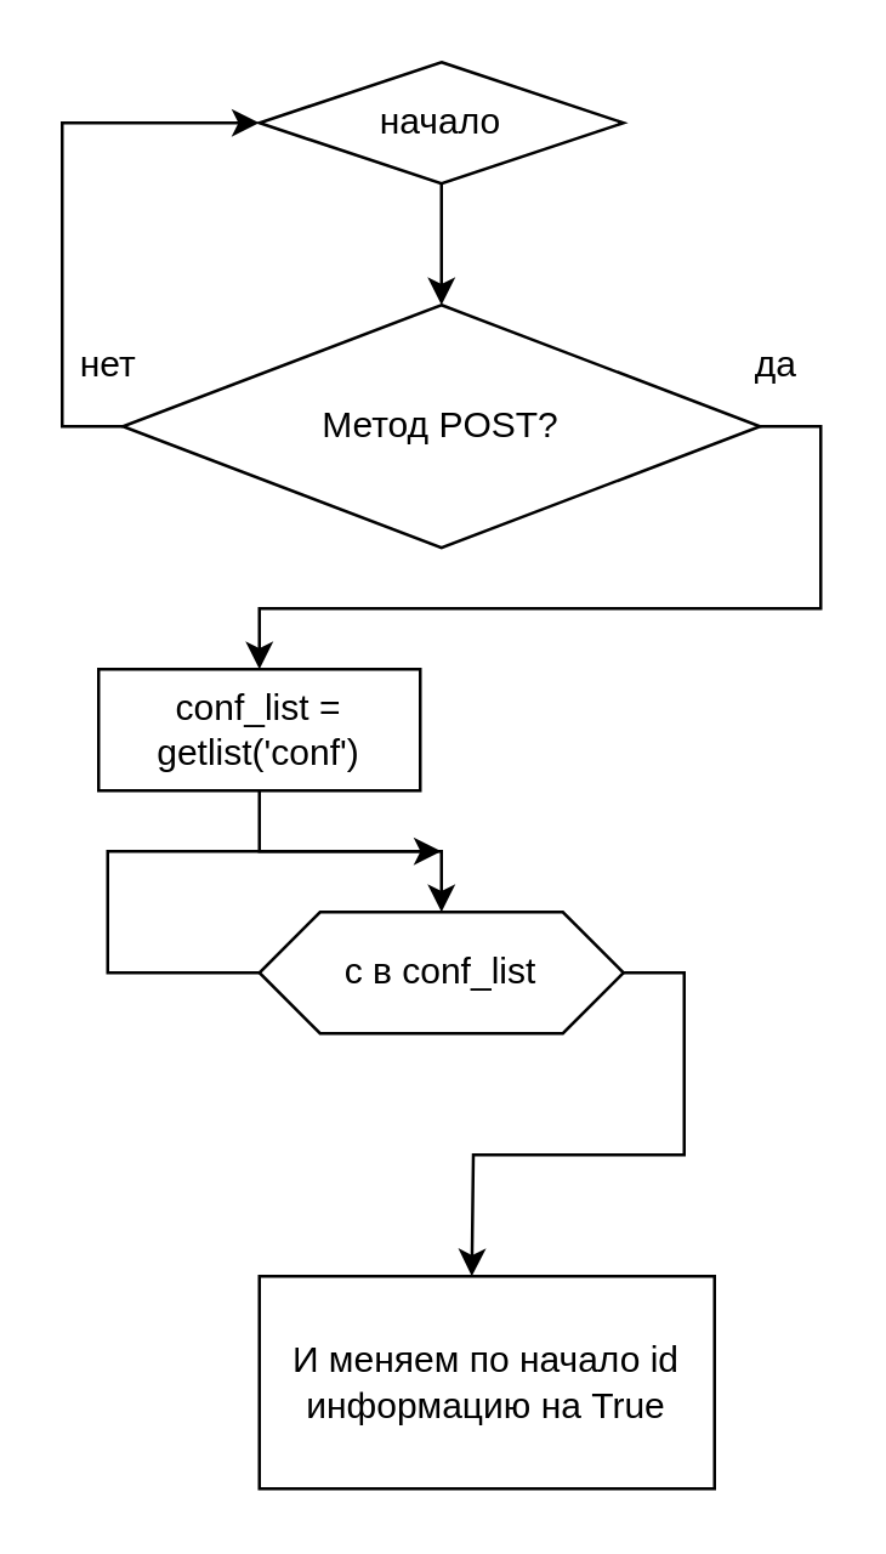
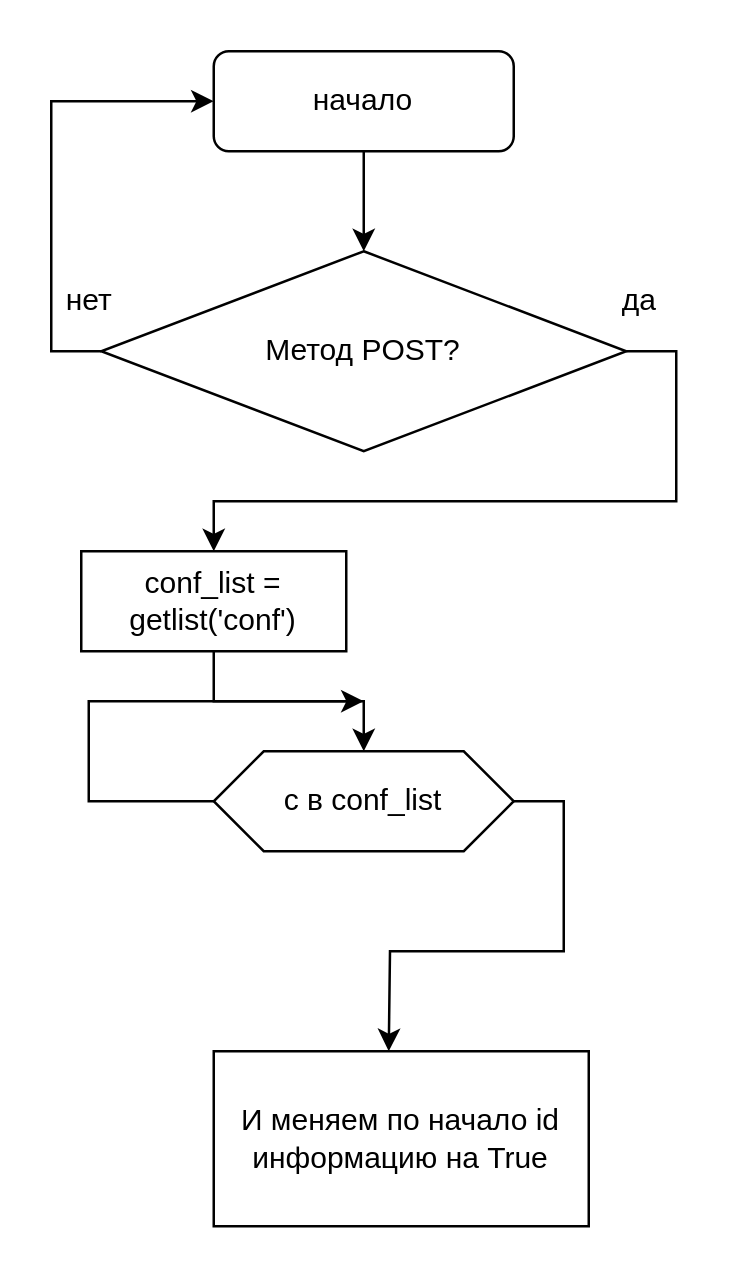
  <mxCell id="0" />
  <mxCell id="1" parent="0" />
  <mxCell id="2" style="edgeStyle=orthogonalEdgeStyle;rounded=0;orthogonalLoop=1;jettySize=auto;html=1;exitX=0.5;exitY=1;exitDx=0;exitDy=0;entryX=0.5;entryY=0;entryDx=0;entryDy=0;" edge="1" parent="1" source="3" target="6"><mxGeometry relative="1" as="geometry" /></mxCell>
- <mxCell id="3" value="начало" style="rhombus;whiteSpace=wrap;html=1;fontSize=12;glass=0;strokeWidth=1;shadow=0;" parent="1" vertex="1"><mxGeometry x="85" y="20" width="120" height="40" as="geometry" /></mxCell>
+ <mxCell id="3" value="начало" style="rounded=1;whiteSpace=wrap;html=1;fontSize=12;glass=0;strokeWidth=1;shadow=0;" parent="1" vertex="1"><mxGeometry x="85" y="20" width="120" height="40" as="geometry" /></mxCell>
  <mxCell id="4" style="edgeStyle=orthogonalEdgeStyle;rounded=0;orthogonalLoop=1;jettySize=auto;html=1;exitX=1;exitY=0.5;exitDx=0;exitDy=0;entryX=0.5;entryY=0;entryDx=0;entryDy=0;" edge="1" parent="1" source="6" target="9"><mxGeometry relative="1" as="geometry" /></mxCell>
  <mxCell id="5" style="edgeStyle=orthogonalEdgeStyle;rounded=0;orthogonalLoop=1;jettySize=auto;html=1;exitX=0;exitY=0.5;exitDx=0;exitDy=0;entryX=0;entryY=0.5;entryDx=0;entryDy=0;" edge="1" parent="1" source="6" target="3"><mxGeometry relative="1" as="geometry" /></mxCell>
  <mxCell id="6" value="Метод POST?" style="rhombus;whiteSpace=wrap;html=1;" vertex="1" parent="1"><mxGeometry x="40" y="100" width="210" height="80" as="geometry" /></mxCell>
  <mxCell id="7" value="нет" style="text;html=1;align=center;verticalAlign=middle;resizable=0;points=[];autosize=1;strokeColor=none;fillColor=none;" vertex="1" parent="1"><mxGeometry x="20" y="110" width="30" height="20" as="geometry" /></mxCell>
  <mxCell id="8" style="edgeStyle=orthogonalEdgeStyle;rounded=0;orthogonalLoop=1;jettySize=auto;html=1;exitX=0.5;exitY=1;exitDx=0;exitDy=0;entryX=0.5;entryY=0;entryDx=0;entryDy=0;" edge="1" parent="1" source="9" target="13"><mxGeometry relative="1" as="geometry" /></mxCell>
  <mxCell id="9" value="conf_list = getlist('conf')" style="rounded=0;whiteSpace=wrap;html=1;" vertex="1" parent="1"><mxGeometry x="32" y="220" width="106" height="40" as="geometry" /></mxCell>
  <mxCell id="10" value="да" style="text;html=1;align=center;verticalAlign=middle;resizable=0;points=[];autosize=1;strokeColor=none;fillColor=none;" vertex="1" parent="1"><mxGeometry x="240" y="110" width="30" height="20" as="geometry" /></mxCell>
  <mxCell id="11" style="edgeStyle=orthogonalEdgeStyle;rounded=0;orthogonalLoop=1;jettySize=auto;html=1;exitX=1;exitY=0.5;exitDx=0;exitDy=0;" edge="1" parent="1" source="13"><mxGeometry relative="1" as="geometry"><mxPoint x="155" y="420" as="targetPoint" /></mxGeometry></mxCell>
  <mxCell id="12" style="edgeStyle=orthogonalEdgeStyle;rounded=0;orthogonalLoop=1;jettySize=auto;html=1;exitX=0;exitY=0.5;exitDx=0;exitDy=0;" edge="1" parent="1" source="13"><mxGeometry relative="1" as="geometry"><mxPoint x="145" y="280" as="targetPoint" /><Array as="points"><mxPoint x="35" y="320" /><mxPoint x="35" y="280" /></Array></mxGeometry></mxCell>
  <mxCell id="13" value="c в conf_list" style="shape=hexagon;perimeter=hexagonPerimeter2;whiteSpace=wrap;html=1;fixedSize=1;" vertex="1" parent="1"><mxGeometry x="85" y="300" width="120" height="40" as="geometry" /></mxCell>
  <mxCell id="14" value="И меняем по начало id информацию на True" style="rounded=0;whiteSpace=wrap;html=1;" vertex="1" parent="1"><mxGeometry x="85" y="420" width="150" height="70" as="geometry" /></mxCell>
